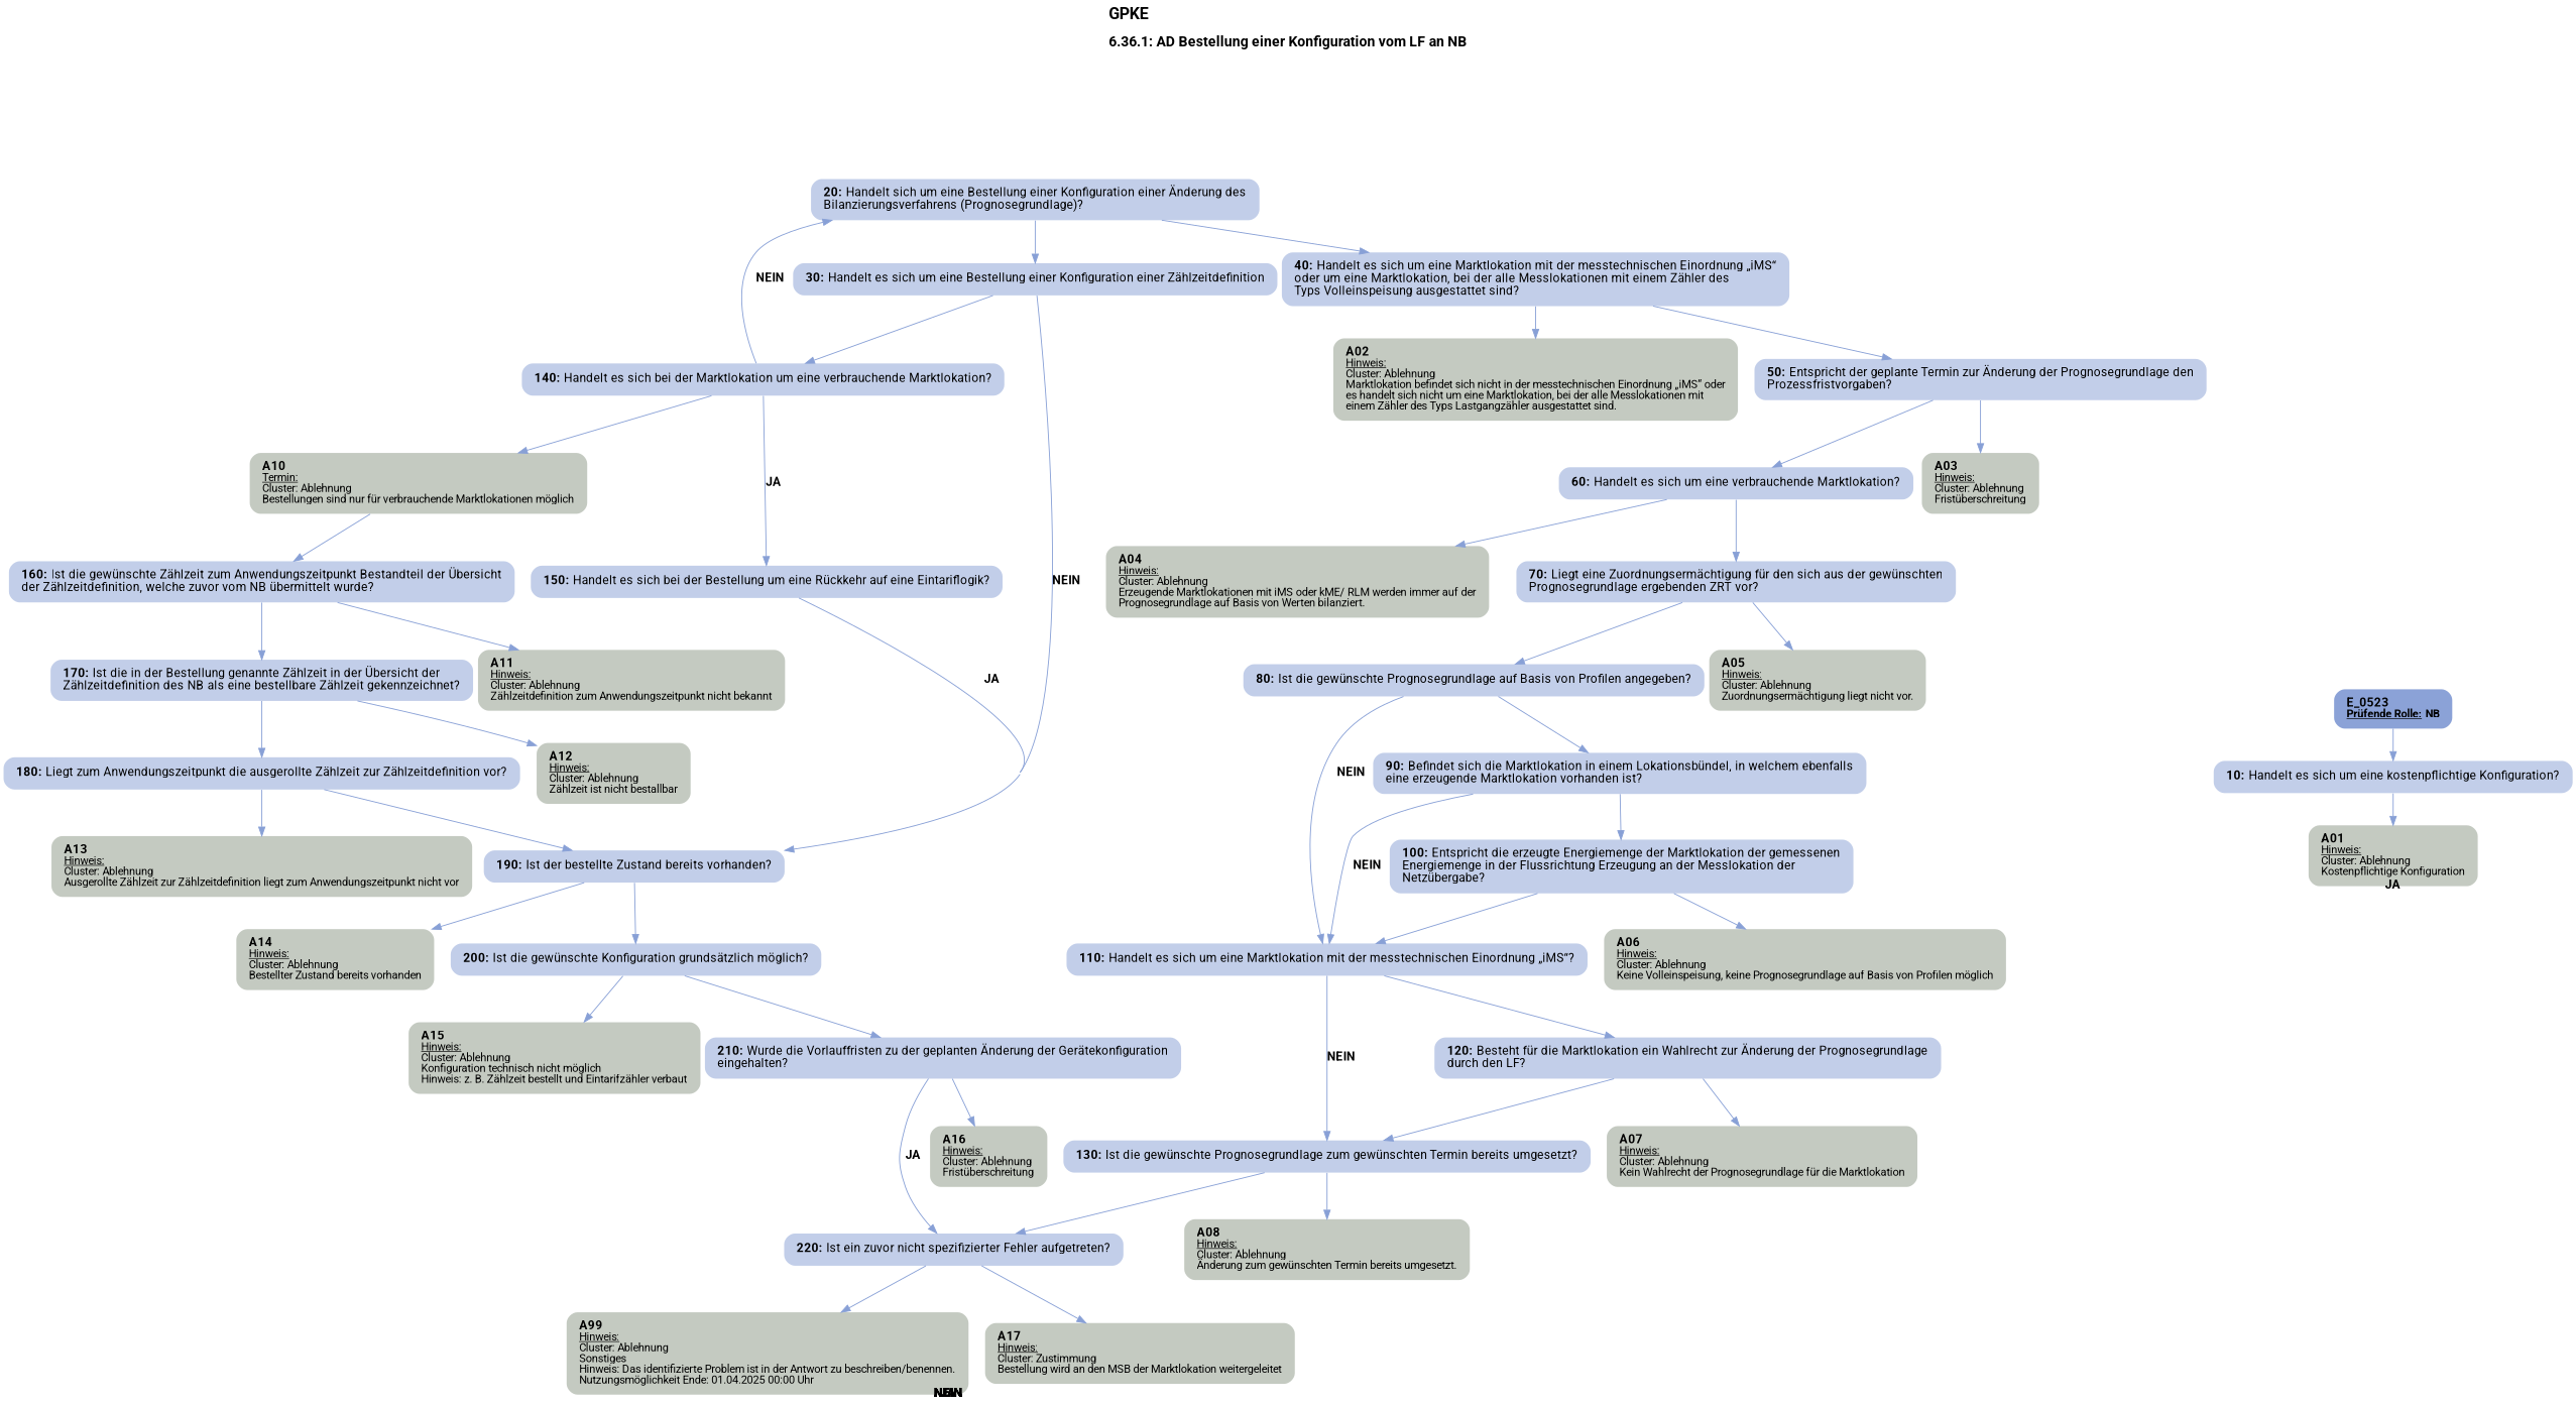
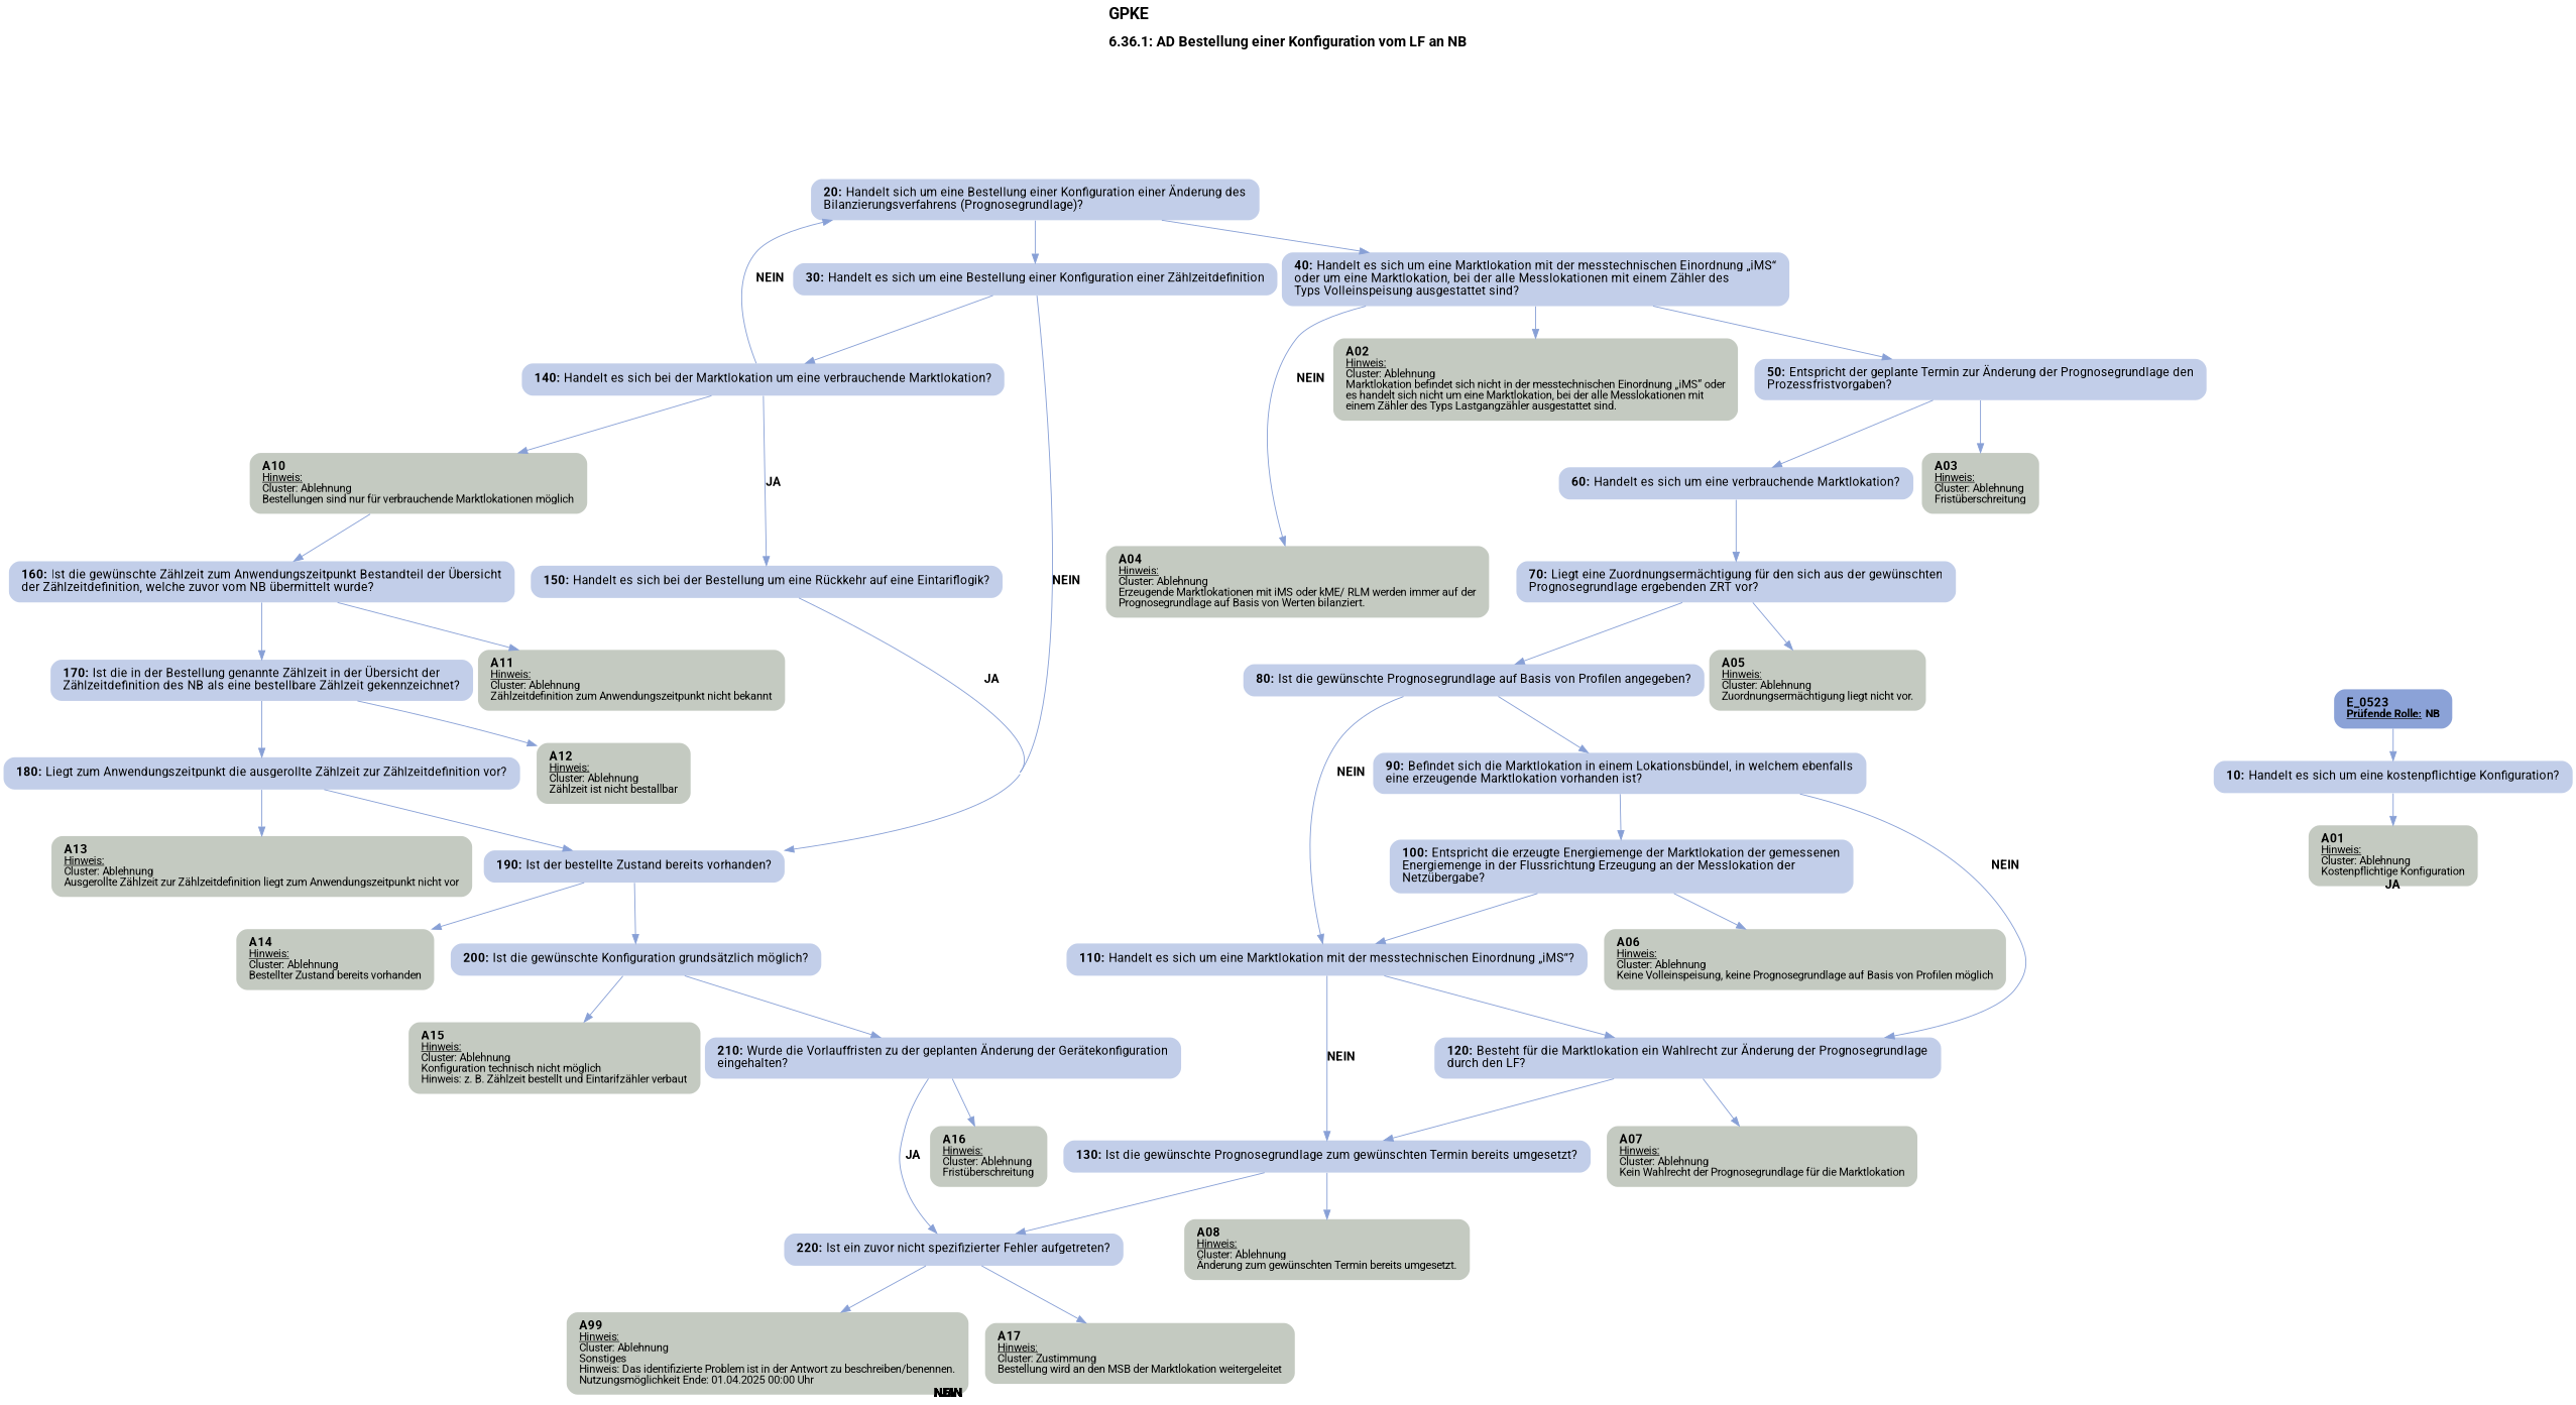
  digraph {
    concentrate=true
    fontname="Roboto, sans-serif"
    label=<<B><FONT POINT-SIZE="18">GPKE</FONT></B><BR align="left"/><BR/><B><FONT POINT-SIZE="16">6.36.1: AD Bestellung einer Konfiguration vom LF an NB</FONT></B><BR align="left"/><BR/><BR/><BR/>>
    labelloc=t
    pack=true
    packmode=array
    rankdir=TB
    node [fillcolor="#c2cee9" fontname="Roboto, sans-serif" margin="0.2,0.12" penwidth=0.0 shape=box style="filled,rounded"]
    edge [color="#88a0d6" fontname="Roboto, sans-serif"]
    n1 [fillcolor="#8ba2d7" label=<<B>E_0523</B><BR align="left"/><FONT point-size="12"><B><U>Prüfende Rolle:</U> NB</B></FONT><BR align="center"/>>]
    n2 [label=<<B>10: </B>Handelt es sich um eine kostenpflichtige Konfiguration?<BR align="left"/>>]
    n3 [fillcolor="#c4cac1" label=<<B>A01</B><BR align="left"/><FONT point-size="12"><U>Hinweis:</U><BR align="left"/>Cluster: Ablehnung<BR align="left"/>Kostenpflichtige Konfiguration<BR align="left"/></FONT>>]
    n4 [label=<<B>20: </B>Handelt sich um eine Bestellung einer Konfiguration einer Änderung des<BR align="left"/>Bilanzierungsverfahrens (Prognosegrundlage)?<BR align="left"/>>]
    n5 [label=<<B>30: </B>Handelt es sich um eine Bestellung einer Konfiguration einer Zählzeitdefinition<BR align="left"/>>]
    n6 [label=<<B>40: </B>Handelt es sich um eine Marktlokation mit der messtechnischen Einordnung „iMS“<BR align="left"/>oder um eine Marktlokation, bei der alle Messlokationen mit einem Zähler des<BR align="left"/>Typs Volleinspeisung ausgestattet sind?<BR align="left"/>>]
    n7 [label=<<B>140: </B>Handelt es sich bei der Marktlokation um eine verbrauchende Marktlokation?<BR align="left"/>>]
    n8 [label=<<B>190: </B>Ist der bestellte Zustand bereits vorhanden?<BR align="left"/>>]
    n9 [fillcolor="#c4cac1" label=<<B>A02</B><BR align="left"/><FONT point-size="12"><U>Hinweis:</U><BR align="left"/>Cluster: Ablehnung<BR align="left"/>Marktlokation befindet sich nicht in der messtechnischen Einordnung „iMS“ oder<BR align="left"/>es handelt sich nicht um eine Marktlokation, bei der alle Messlokationen mit<BR align="left"/>einem Zähler des Typs Lastgangzähler ausgestattet sind.<BR align="left"/></FONT>>]
    n10 [label=<<B>50: </B>Entspricht der geplante Termin zur Änderung der Prognosegrundlage den<BR align="left"/>Prozessfristvorgaben?<BR align="left"/>>]
-   n11 [fillcolor="#c4cac1" label=<<B>A10</B><BR align="left"/><FONT point-size="12"><U>Termin:</U><BR align="left"/>Cluster: Ablehnung<BR align="left"/>Bestellungen sind nur für verbrauchende Marktlokationen möglich<BR align="left"/></FONT>>]
+   n11 [fillcolor="#c4cac1" label=<<B>A10</B><BR align="left"/><FONT point-size="12"><U>Hinweis:</U><BR align="left"/>Cluster: Ablehnung<BR align="left"/>Bestellungen sind nur für verbrauchende Marktlokationen möglich<BR align="left"/></FONT>>]
    n12 [label=<<B>150: </B>Handelt es sich bei der Bestellung um eine Rückkehr auf eine Eintariflogik?<BR align="left"/>>]
    n13 [fillcolor="#c4cac1" label=<<B>A14</B><BR align="left"/><FONT point-size="12"><U>Hinweis:</U><BR align="left"/>Cluster: Ablehnung<BR align="left"/>Bestellter Zustand bereits vorhanden<BR align="left"/></FONT>>]
    n14 [label=<<B>200: </B>Ist die gewünschte Konfiguration grundsätzlich möglich?<BR align="left"/>>]
    n15 [fillcolor="#c4cac1" label=<<B>A03</B><BR align="left"/><FONT point-size="12"><U>Hinweis:</U><BR align="left"/>Cluster: Ablehnung<BR align="left"/>Fristüberschreitung<BR align="left"/></FONT>>]
    n16 [label=<<B>60: </B>Handelt es sich um eine verbrauchende Marktlokation?<BR align="left"/>>]
    n17 [fillcolor="#c4cac1" label=<<B>A04</B><BR align="left"/><FONT point-size="12"><U>Hinweis:</U><BR align="left"/>Cluster: Ablehnung<BR align="left"/>Erzeugende Marktlokationen mit iMS oder kME/ RLM werden immer auf der<BR align="left"/>Prognosegrundlage auf Basis von Werten bilanziert.<BR align="left"/></FONT>>]
    n18 [label=<<B>70: </B>Liegt eine Zuordnungsermächtigung für den sich aus der gewünschten<BR align="left"/>Prognosegrundlage ergebenden ZRT vor?<BR align="left"/>>]
    n19 [fillcolor="#c4cac1" label=<<B>A05</B><BR align="left"/><FONT point-size="12"><U>Hinweis:</U><BR align="left"/>Cluster: Ablehnung<BR align="left"/>Zuordnungsermächtigung liegt nicht vor.<BR align="left"/></FONT>>]
    n20 [label=<<B>80: </B>Ist die gewünschte Prognosegrundlage auf Basis von Profilen angegeben?<BR align="left"/>>]
    n21 [label=<<B>90: </B>Befindet sich die Marktlokation in einem Lokationsbündel, in welchem ebenfalls<BR align="left"/>eine erzeugende Marktlokation vorhanden ist?<BR align="left"/>>]
    n22 [label=<<B>110: </B>Handelt es sich um eine Marktlokation mit der messtechnischen Einordnung „iMS“?<BR align="left"/>>]
    n23 [label=<<B>100: </B>Entspricht die erzeugte Energiemenge der Marktlokation der gemessenen<BR align="left"/>Energiemenge in der Flussrichtung Erzeugung an der Messlokation der<BR align="left"/>Netzübergabe?<BR align="left"/>>]
    n24 [label=<<B>120: </B>Besteht für die Marktlokation ein Wahlrecht zur Änderung der Prognosegrundlage<BR align="left"/>durch den LF?<BR align="left"/>>]
    n25 [label=<<B>130: </B>Ist die gewünschte Prognosegrundlage zum gewünschten Termin bereits umgesetzt?<BR align="left"/>>]
    n26 [fillcolor="#c4cac1" label=<<B>A06</B><BR align="left"/><FONT point-size="12"><U>Hinweis:</U><BR align="left"/>Cluster: Ablehnung<BR align="left"/>Keine Volleinspeisung, keine Prognosegrundlage auf Basis von Profilen möglich<BR align="left"/></FONT>>]
    n27 [fillcolor="#c4cac1" label=<<B>A07</B><BR align="left"/><FONT point-size="12"><U>Hinweis:</U><BR align="left"/>Cluster: Ablehnung<BR align="left"/>Kein Wahlrecht der Prognosegrundlage für die Marktlokation<BR align="left"/></FONT>>]
    n28 [fillcolor="#c4cac1" label=<<B>A08</B><BR align="left"/><FONT point-size="12"><U>Hinweis:</U><BR align="left"/>Cluster: Ablehnung<BR align="left"/>Änderung zum gewünschten Termin bereits umgesetzt.<BR align="left"/></FONT>>]
    n29 [label=<<B>220: </B>Ist ein zuvor nicht spezifizierter Fehler aufgetreten?<BR align="left"/>>]
    n30 [fillcolor="#c4cac1" label=<<B>A99</B><BR align="left"/><FONT point-size="12"><U>Hinweis:</U><BR align="left"/>Cluster: Ablehnung<BR align="left"/>Sonstiges<BR align="left"/>Hinweis: Das identifizierte Problem ist in der Antwort zu beschreiben/benennen.<BR align="left"/>Nutzungsmöglichkeit Ende: 01.04.2025 00:00 Uhr<BR align="left"/></FONT>>]
    n31 [fillcolor="#c4cac1" label=<<B>A17</B><BR align="left"/><FONT point-size="12"><U>Hinweis:</U><BR align="left"/>Cluster: Zustimmung<BR align="left"/>Bestellung wird an den MSB der Marktlokation weitergeleitet<BR align="left"/></FONT>>]
    n32 [label=<<B>160: </B>Ist die gewünschte Zählzeit zum Anwendungszeitpunkt Bestandteil der Übersicht<BR align="left"/>der Zählzeitdefinition, welche zuvor vom NB übermittelt wurde?<BR align="left"/>>]
    n33 [fillcolor="#c4cac1" label=<<B>A11</B><BR align="left"/><FONT point-size="12"><U>Hinweis:</U><BR align="left"/>Cluster: Ablehnung <BR align="left"/>Zählzeitdefinition zum Anwendungszeitpunkt nicht bekannt<BR align="left"/></FONT>>]
    n34 [label=<<B>170: </B>Ist die in der Bestellung genannte Zählzeit in der Übersicht der<BR align="left"/>Zählzeitdefinition des NB als eine bestellbare Zählzeit gekennzeichnet?<BR align="left"/>>]
    n35 [fillcolor="#c4cac1" label=<<B>A12</B><BR align="left"/><FONT point-size="12"><U>Hinweis:</U><BR align="left"/>Cluster: Ablehnung <BR align="left"/>Zählzeit ist nicht bestallbar<BR align="left"/></FONT>>]
    n36 [label=<<B>180: </B>Liegt zum Anwendungszeitpunkt die ausgerollte Zählzeit zur Zählzeitdefinition vor?<BR align="left"/>>]
    n37 [fillcolor="#c4cac1" label=<<B>A13</B><BR align="left"/><FONT point-size="12"><U>Hinweis:</U><BR align="left"/>Cluster: Ablehnung<BR align="left"/>Ausgerollte Zählzeit zur Zählzeitdefinition liegt zum Anwendungszeitpunkt nicht vor<BR align="left"/></FONT>>]
    n38 [fillcolor="#c4cac1" label=<<B>A15</B><BR align="left"/><FONT point-size="12"><U>Hinweis:</U><BR align="left"/>Cluster: Ablehnung<BR align="left"/>Konfiguration technisch nicht möglich<BR align="left"/>Hinweis: z. B. Zählzeit bestellt und Eintarifzähler verbaut<BR align="left"/></FONT>>]
    n39 [label=<<B>210: </B>Wurde die Vorlauffristen zu der geplanten Änderung der Gerätekonfiguration<BR align="left"/>eingehalten?<BR align="left"/>>]
    n40 [fillcolor="#c4cac1" label=<<B>A16</B><BR align="left"/><FONT point-size="12"><U>Hinweis:</U><BR align="left"/>Cluster: Ablehnung <BR align="left"/>Fristüberschreitung<BR align="left"/></FONT>>]
    n1 -> n2 [fontname=""]
    n2 -> n3 [label=<<B>JA</B>>]
    n4 -> n5 [label=<<B>NEIN</B>>]
    n4 -> n6 [label=<<B>JA</B>>]
    n5 -> n7 [label=<<B>JA</B>>]
    n5 -> n8 [label=<<B>NEIN</B>>]
    n6 -> n9 [label=<<B>NEIN</B>>]
    n6 -> n10 [label=<<B>JA</B>>]
    n7 -> n4 [label=<<B>NEIN</B>>]
    n7 -> n11 [label=<<B>NEIN</B>>]
    n7 -> n12 [label=<<B>JA</B>>]
    n8 -> n13 [label=<<B>JA</B>>]
    n8 -> n14 [label=<<B>NEIN</B>>]
    n10 -> n15 [label=<<B>NEIN</B>>]
    n10 -> n16 [label=<<B>JA</B>>]
    n11 -> n32 [label=<<B>NEIN</B>>]
    n12 -> n8 [label=<<B>JA</B>>]
    n14 -> n38 [label=<<B>NEIN</B>>]
    n14 -> n39 [label=<<B>JA</B>>]
-   n16 -> n17 [label=<<B>NEIN</B>>]
+   n6 -> n17 [label=<<B>NEIN</B>>]
    n16 -> n18 [label=<<B>JA</B>>]
    n18 -> n19 [label=<<B>NEIN</B>>]
    n18 -> n20 [label=<<B>JA</B>>]
    n20 -> n21 [label=<<B>JA</B>>]
    n20 -> n22 [label=<<B>NEIN</B>>]
-   n21 -> n22 [label=<<B>NEIN</B>>]
+   n21 -> n24 [label=<<B>NEIN</B>>]
    n21 -> n23 [label=<<B>JA</B>>]
    n22 -> n24 [label=<<B>JA</B>>]
    n22 -> n25 [label=<<B>NEIN</B>>]
    n23 -> n22 [label=<<B>JA</B>>]
    n23 -> n26 [label=<<B>NEIN</B>>]
    n24 -> n25 [label=<<B>JA</B>>]
    n24 -> n27 [label=<<B>NEIN</B>>]
    n25 -> n28 [label=<<B>JA</B>>]
    n25 -> n29 [label=<<B>NEIN</B>>]
    n29 -> n30 [label=<<B>JA</B>>]
    n29 -> n31 [label=<<B>NEIN</B>>]
    n32 -> n33 [label=<<B>NEIN</B>>]
    n32 -> n34 [label=<<B>JA</B>>]
    n34 -> n35 [label=<<B>NEIN</B>>]
    n34 -> n36 [label=<<B>JA</B>>]
    n36 -> n8 [label=<<B>JA</B>>]
    n36 -> n37 [label=<<B>NEIN</B>>]
    n39 -> n29 [label=<<B>JA</B>>]
    n39 -> n40 [label=<<B>NEIN</B>>]
  }
